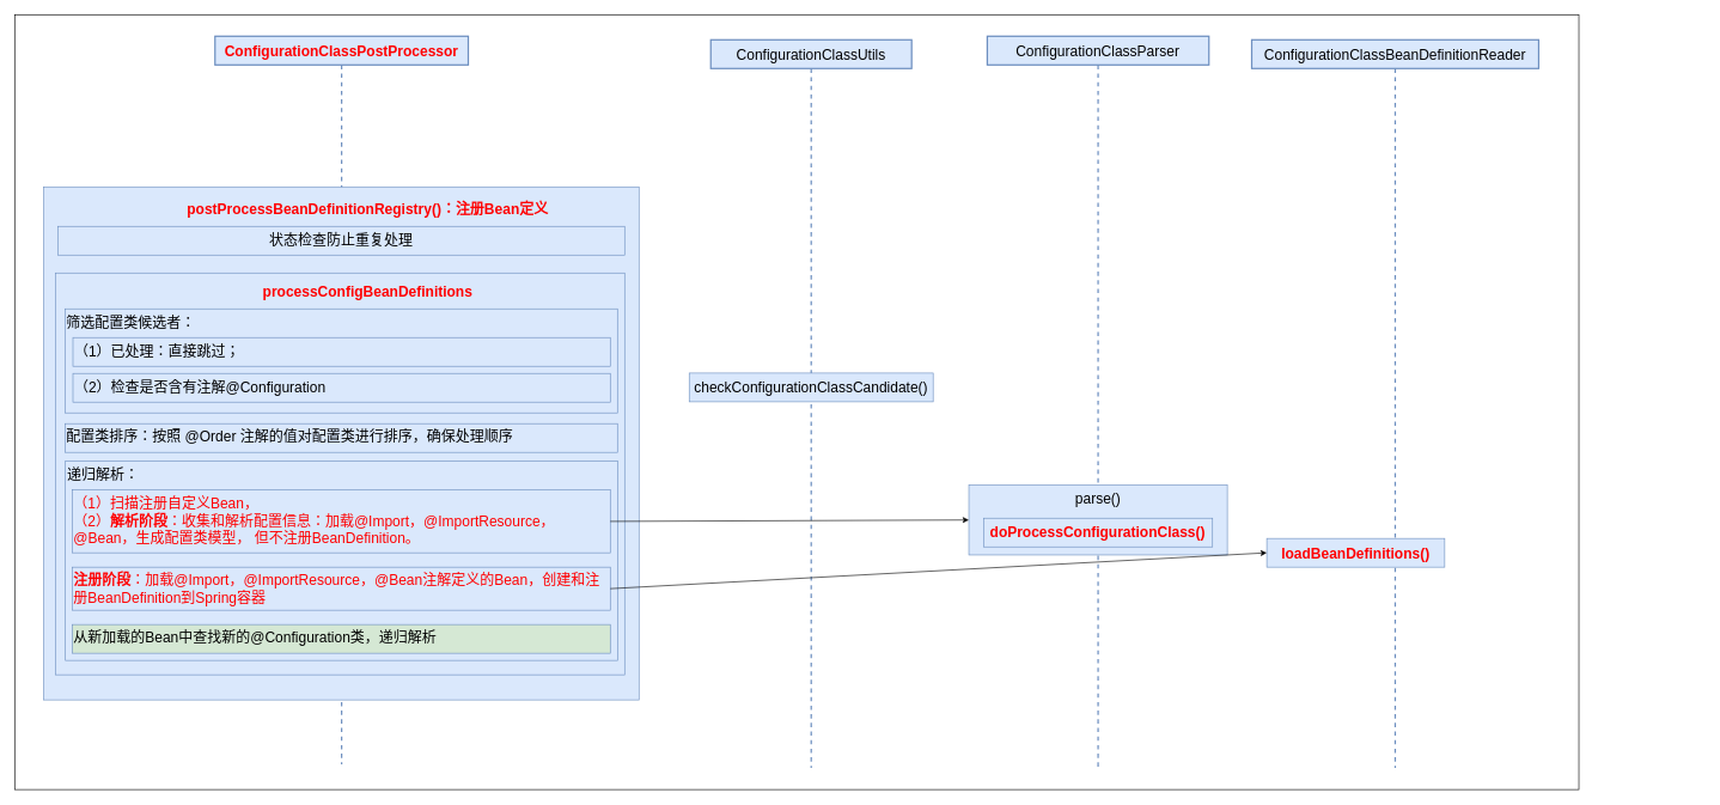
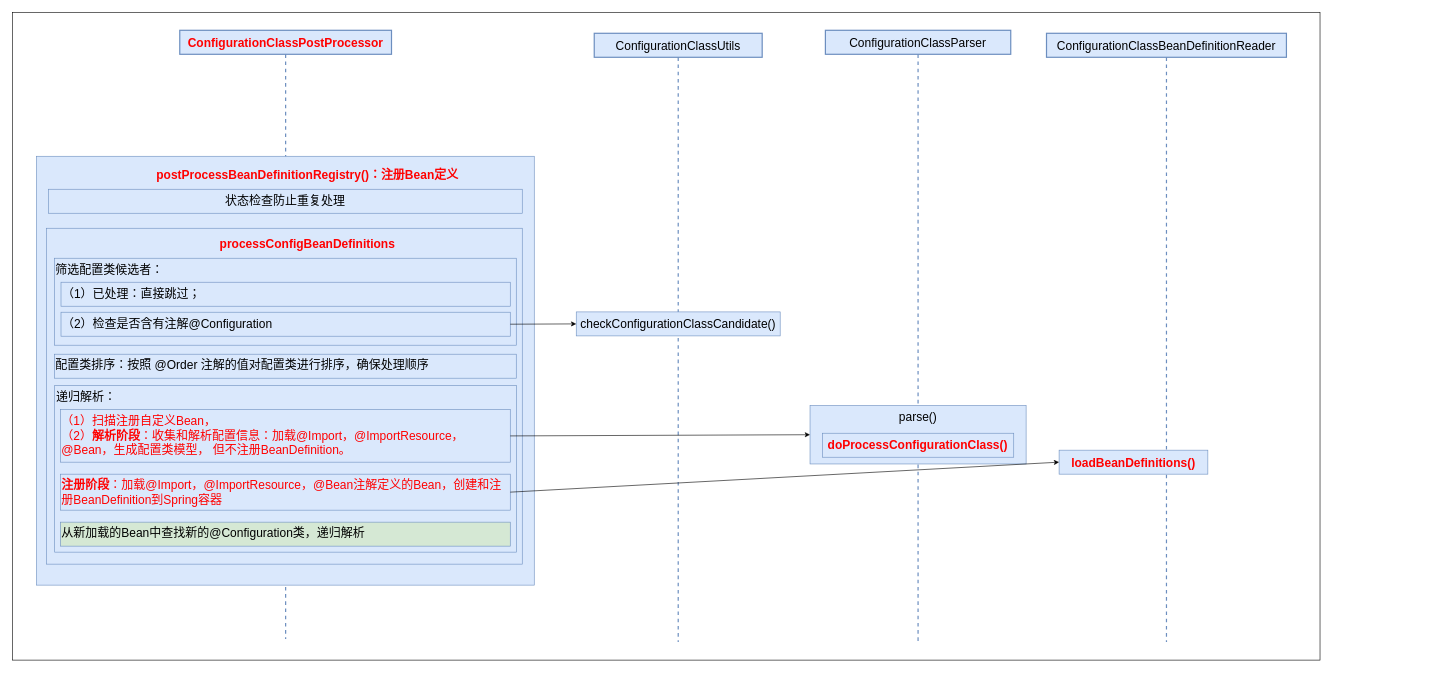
  <mxCell id="0" />
  <mxCell id="1" parent="0" />
  <mxCell id="2" value="" style="rounded=0;html=1;labelBackgroundColor=none;labelBorderColor=none;" parent="1" vertex="1"><mxGeometry x="20" y="20" width="2180" height="1080" as="geometry" /></mxCell>
  <mxCell id="3" value="&lt;b style=&quot;color: rgb(255, 0, 0); text-align: left;&quot;&gt;ConfigurationClassPostProcessor&lt;/b&gt;" style="shape=umlLifeline;perimeter=lifelinePerimeter;whiteSpace=wrap;html=1;container=1;dropTarget=0;collapsible=0;recursiveResize=0;outlineConnect=0;portConstraint=eastwest;newEdgeStyle={&quot;curved&quot;:0,&quot;rounded&quot;:0};fontSize=20;fillColor=#dae8fc;strokeColor=#6c8ebf;strokeWidth=2;fontStyle=0;fontColor=#FF0000;" parent="1" vertex="1"><mxGeometry x="299.01" y="50" width="353" height="1015" as="geometry" /></mxCell>
  <mxCell id="4" value="" style="html=1;whiteSpace=wrap;fontSize=20;fillColor=#dae8fc;strokeColor=#6c8ebf;" parent="1" vertex="1"><mxGeometry x="60" y="260" width="830" height="715" as="geometry" /></mxCell>
  <mxCell id="5" value="&lt;b style=&quot;color: rgb(255, 0, 0); font-size: 20px;&quot;&gt;postProcessBeanDefinitionRegistry()：注册Bean定义&lt;/b&gt;" style="text;html=1;align=center;verticalAlign=middle;whiteSpace=wrap;rounded=0;" parent="1" vertex="1"><mxGeometry x="226.52" y="265" width="570" height="50" as="geometry" /></mxCell>
  <mxCell id="6" value="状态检查防止重复处理" style="html=1;whiteSpace=wrap;fontSize=20;fillColor=#dae8fc;strokeColor=#6c8ebf;strokeWidth=1;align=center;verticalAlign=top;" parent="1" vertex="1"><mxGeometry x="80" y="315" width="790" height="40" as="geometry" /></mxCell>
  <mxCell id="7" value="" style="html=1;whiteSpace=wrap;fontSize=20;fillColor=#dae8fc;strokeColor=#6c8ebf;strokeWidth=1;align=left;verticalAlign=top;" parent="1" vertex="1"><mxGeometry x="77" y="380" width="793" height="560" as="geometry" /></mxCell>
  <mxCell id="8" value="ConfigurationClassParser" style="shape=umlLifeline;perimeter=lifelinePerimeter;whiteSpace=wrap;html=1;container=1;dropTarget=0;collapsible=0;recursiveResize=0;outlineConnect=0;portConstraint=eastwest;newEdgeStyle={&quot;curved&quot;:0,&quot;rounded&quot;:0};fontSize=20;fillColor=#dae8fc;strokeColor=#6c8ebf;strokeWidth=2;" parent="1" vertex="1"><mxGeometry x="1375.38" y="50" width="309" height="1020" as="geometry" /></mxCell>
  <mxCell id="9" value="配置类排序：按照 @Order 注解的值对配置类进行排序，确保处理顺序" style="html=1;whiteSpace=wrap;fontSize=20;fillColor=#dae8fc;strokeColor=#6c8ebf;strokeWidth=1;align=left;verticalAlign=top;" parent="1" vertex="1"><mxGeometry x="90" y="590" width="770" height="40" as="geometry" /></mxCell>
  <mxCell id="10" value="筛选配置类候选者：&lt;div&gt;&lt;br&gt;&lt;/div&gt;" style="html=1;whiteSpace=wrap;fontSize=20;fillColor=#dae8fc;strokeColor=#6c8ebf;strokeWidth=1;align=left;verticalAlign=top;" parent="1" vertex="1"><mxGeometry x="90" y="430" width="770" height="145" as="geometry" /></mxCell>
  <mxCell id="11" value="&lt;b&gt;&lt;font style=&quot;color: rgb(255, 0, 0);&quot;&gt;processConfigBeanDefinitions&lt;/font&gt;&lt;/b&gt;" style="text;html=1;align=center;verticalAlign=middle;whiteSpace=wrap;rounded=0;fontSize=20;" parent="1" vertex="1"><mxGeometry x="360.51" y="390" width="302.01" height="30" as="geometry" /></mxCell>
  <mxCell id="12" value="parse()&lt;div&gt;&lt;br&gt;&lt;/div&gt;" style="html=1;whiteSpace=wrap;fontSize=20;fillColor=#dae8fc;strokeColor=#6c8ebf;strokeWidth=1;align=center;verticalAlign=top;" parent="1" vertex="1"><mxGeometry x="1349.76" y="675.5" width="360.25" height="97.5" as="geometry" /></mxCell>
  <mxCell id="13" style="edgeStyle=orthogonalEdgeStyle;rounded=0;orthogonalLoop=1;jettySize=auto;html=1;exitX=0.5;exitY=1;exitDx=0;exitDy=0;" parent="1" edge="1"><mxGeometry relative="1" as="geometry"><mxPoint x="2375" y="642.5" as="sourcePoint" /><mxPoint x="2375" y="642.5" as="targetPoint" /></mxGeometry></mxCell>
  <mxCell id="14" value="（2）检查是否含有注解@Configuration" style="html=1;whiteSpace=wrap;fontSize=20;fillColor=#dae8fc;strokeColor=#6c8ebf;strokeWidth=1;align=left;verticalAlign=top;" parent="1" vertex="1"><mxGeometry x="101.01" y="520" width="748.99" height="40" as="geometry" /></mxCell>
  <mxCell id="15" value="&lt;div&gt;（1）已处理：直接跳过；&lt;/div&gt;&lt;div&gt;&lt;br&gt;&lt;/div&gt;" style="html=1;whiteSpace=wrap;fontSize=20;fillColor=#dae8fc;strokeColor=#6c8ebf;strokeWidth=1;align=left;verticalAlign=top;" parent="1" vertex="1"><mxGeometry x="101.01" y="470" width="748.99" height="40" as="geometry" /></mxCell>
  <mxCell id="16" value="ConfigurationClassUtils" style="shape=umlLifeline;perimeter=lifelinePerimeter;whiteSpace=wrap;html=1;container=1;dropTarget=0;collapsible=0;recursiveResize=0;outlineConnect=0;portConstraint=eastwest;newEdgeStyle={&quot;curved&quot;:0,&quot;rounded&quot;:0};fontSize=20;fillColor=#dae8fc;strokeColor=#6c8ebf;strokeWidth=2;" parent="1" vertex="1"><mxGeometry x="990" y="55" width="280" height="1015" as="geometry" /></mxCell>
  <mxCell id="17" value="checkConfigurationClassCandidate()" style="html=1;whiteSpace=wrap;fontSize=20;fillColor=#dae8fc;strokeColor=#6c8ebf;strokeWidth=1;align=center;verticalAlign=top;" parent="1" vertex="1"><mxGeometry x="960" y="519.5" width="340" height="40" as="geometry" /></mxCell>
+ <mxCell id="18" value="" style="endArrow=classic;html=1;rounded=0;exitX=1;exitY=0.5;exitDx=0;exitDy=0;entryX=0;entryY=0.5;entryDx=0;entryDy=0;" parent="1" source="14" target="17" edge="1"><mxGeometry width="50" height="50" relative="1" as="geometry"><mxPoint x="1130" y="450" as="sourcePoint" /><mxPoint x="1180" y="400" as="targetPoint" /></mxGeometry></mxCell>
  <mxCell id="19" value="ConfigurationClassBeanDefinitionReader" style="shape=umlLifeline;perimeter=lifelinePerimeter;whiteSpace=wrap;html=1;container=1;dropTarget=0;collapsible=0;recursiveResize=0;outlineConnect=0;portConstraint=eastwest;newEdgeStyle={&quot;curved&quot;:0,&quot;rounded&quot;:0};fontSize=20;fillColor=#dae8fc;strokeColor=#6c8ebf;strokeWidth=2;" parent="1" vertex="1"><mxGeometry x="1744" y="55" width="400" height="1015" as="geometry" /></mxCell>
  <mxCell id="20" value="&lt;b&gt;&lt;font style=&quot;color: rgb(255, 0, 0);&quot;&gt;loadBeanDefinitions()&lt;/font&gt;&lt;/b&gt;" style="html=1;whiteSpace=wrap;fontSize=20;fillColor=#dae8fc;strokeColor=#6c8ebf;strokeWidth=1;align=center;verticalAlign=middle;" parent="1" vertex="1"><mxGeometry x="1765" y="750" width="248" height="40" as="geometry" /></mxCell>
  <mxCell id="21" value="递归解析：&lt;div&gt;&lt;br&gt;&lt;/div&gt;" style="html=1;whiteSpace=wrap;fontSize=20;fillColor=#dae8fc;strokeColor=#6c8ebf;strokeWidth=1;align=left;verticalAlign=top;" parent="1" vertex="1"><mxGeometry x="90.51" y="642.5" width="770" height="277.5" as="geometry" /></mxCell>
  <mxCell id="22" value="&lt;font style=&quot;color: rgb(255, 0, 0);&quot;&gt;&lt;span style=&quot;text-align: center;&quot;&gt;（1）扫描注册自定义Bean，&lt;/span&gt;&lt;/font&gt;&lt;div&gt;&lt;font style=&quot;color: rgb(255, 0, 0);&quot;&gt;&lt;span style=&quot;text-align: center;&quot;&gt;（2）&lt;b&gt;解析阶段&lt;/b&gt;：&lt;/span&gt;&lt;/font&gt;&lt;font color=&quot;#ff0000&quot;&gt;收集和解析配置信息：&lt;span style=&quot;background-color: transparent;&quot;&gt;加载&lt;/span&gt;&lt;span style=&quot;background-color: transparent;&quot;&gt;@Import，&lt;/span&gt;&lt;span style=&quot;background-color: transparent;&quot;&gt;@ImportResource&lt;/span&gt;&lt;span style=&quot;background-color: transparent;&quot;&gt;，@Bean&lt;/span&gt;，生成配置类模型， 但不注册BeanDefinition。&lt;/font&gt;&lt;/div&gt;" style="html=1;whiteSpace=wrap;fontSize=20;fillColor=#dae8fc;strokeColor=#6c8ebf;strokeWidth=1;align=left;verticalAlign=top;" parent="1" vertex="1"><mxGeometry x="100" y="682.5" width="750" height="87.5" as="geometry" /></mxCell>
  <mxCell id="23" value="&lt;div style=&quot;text-align: left;&quot;&gt;&lt;span style=&quot;background-color: transparent;&quot;&gt;&lt;b&gt;注册阶段&lt;/b&gt;：加载&lt;/span&gt;&lt;span style=&quot;background-color: transparent; text-align: left;&quot;&gt;@Import，&lt;/span&gt;&lt;span style=&quot;background-color: transparent; text-align: left;&quot;&gt;@ImportResource&lt;/span&gt;&lt;span style=&quot;background-color: transparent;&quot;&gt;，@Bean注解定义的Bean，&lt;/span&gt;&lt;span style=&quot;background-color: transparent;&quot;&gt;创建和注册BeanDefinition到Spring容器&lt;/span&gt;&lt;/div&gt;" style="html=1;whiteSpace=wrap;fontSize=20;fillColor=#dae8fc;strokeColor=#6c8ebf;strokeWidth=1;align=left;verticalAlign=top;fontColor=#FF0000;" parent="1" vertex="1"><mxGeometry x="100.01" y="790" width="750" height="60" as="geometry" /></mxCell>
  <mxCell id="24" value="" style="endArrow=classic;html=1;rounded=0;exitX=1;exitY=0.5;exitDx=0;exitDy=0;entryX=0;entryY=0.5;entryDx=0;entryDy=0;" parent="1" source="22" target="12" edge="1"><mxGeometry width="50" height="50" relative="1" as="geometry"><mxPoint x="1480" y="790" as="sourcePoint" /><mxPoint x="1530" y="740" as="targetPoint" /></mxGeometry></mxCell>
  <mxCell id="25" value="" style="endArrow=classic;html=1;rounded=0;exitX=1;exitY=0.5;exitDx=0;exitDy=0;entryX=0;entryY=0.5;entryDx=0;entryDy=0;" parent="1" source="23" target="20" edge="1"><mxGeometry width="50" height="50" relative="1" as="geometry"><mxPoint x="1110" y="900" as="sourcePoint" /><mxPoint x="1160" y="850" as="targetPoint" /></mxGeometry></mxCell>
  <mxCell id="26" value="&lt;b&gt;&lt;font style=&quot;color: rgb(255, 0, 0);&quot;&gt;doProcessConfigurationClass()&lt;/font&gt;&lt;/b&gt;" style="html=1;whiteSpace=wrap;fontSize=20;fillColor=#dae8fc;strokeColor=#6c8ebf;strokeWidth=1;align=center;verticalAlign=top;" parent="1" vertex="1"><mxGeometry x="1370.39" y="721.75" width="319" height="40" as="geometry" /></mxCell>
  <mxCell id="27" value="&lt;div style=&quot;text-align: left;&quot;&gt;从新加载的Bean中查找新的&lt;span style=&quot;background-color: transparent; color: light-dark(rgb(0, 0, 0), rgb(255, 255, 255));&quot;&gt;@Configuration类，递归解析&lt;/span&gt;&lt;/div&gt;" style="html=1;whiteSpace=wrap;fontSize=20;fillColor=#d5e8d4;strokeColor=#6c8ebf;strokeWidth=1;align=left;verticalAlign=top;" parent="1" vertex="1"><mxGeometry x="100" y="870" width="750" height="40" as="geometry" /></mxCell>
